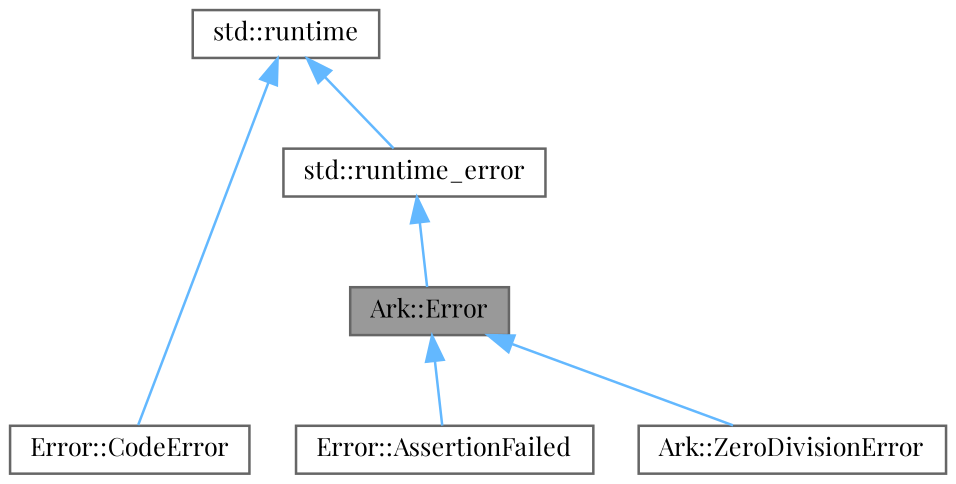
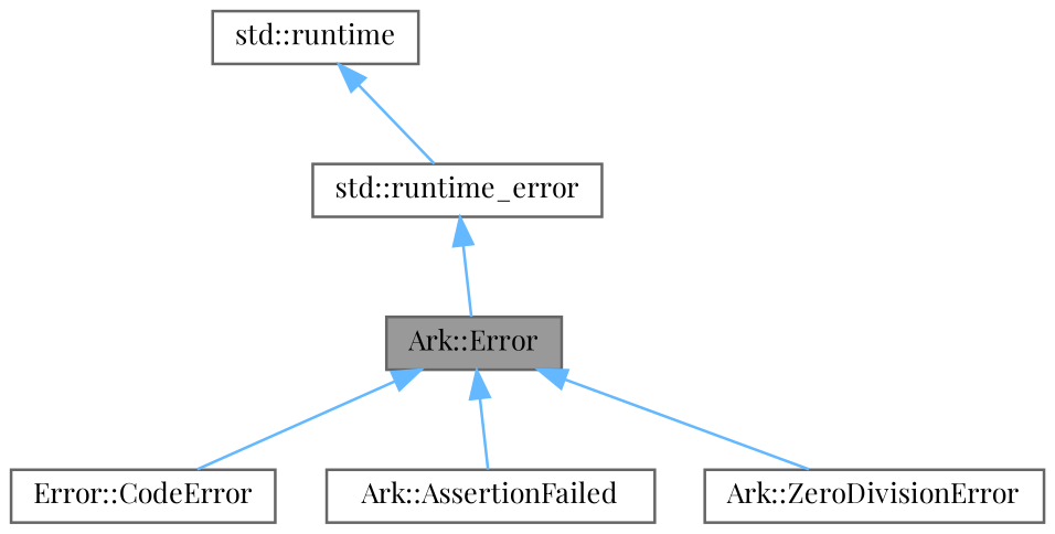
  digraph {
    fontname="Playfair Display"
    node [color=gray40 fillcolor=white fontname="Playfair Display" fontsize=10 shape=box style=filled]
    edge [color=steelblue1 dir=back fontname="Playfair Display" fontsize=10 labelfontname=Helvetica labelfontsize=10 style=solid]
    n1 [fillcolor=grey60 fontcolor=black height=0.2 label="Ark::Error" width=0.4]
-   n2 [height=0.2 label="Error::AssertionFailed" width=0.4]
+   n2 [height=0.2 label="Ark::AssertionFailed" width=0.4]
    n3 [height=0.2 label="Error::CodeError" width=0.4]
    n4 [height=0.2 label="Ark::ZeroDivisionError" width=0.4]
    n5 [height=0.2 label="std::runtime_error" width=0.4]
    n6 [height=0.2 label="std::runtime" width=0.4]
    n1 -> n2
-   n6 -> n3
+   n1 -> n3
    n1 -> n4
    n5 -> n1
    n6 -> n5
  }
